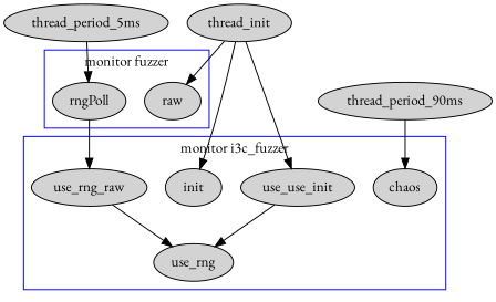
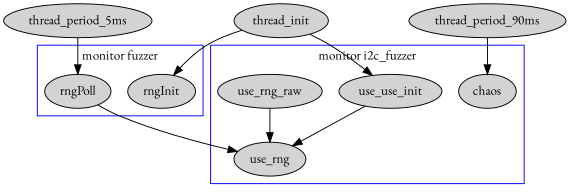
  digraph {
    fontname="EB Garamond"
    node [fontname="EB Garamond" style=filled]
    edge [fontname="EB Garamond"]
    chaos
-   init
    use_rng
    n4 [label=use_use_init]
    use_rng_raw
-   rngInit [label=raw]
+   rngInit
    rngPoll
    n8 [label=thread_period_5ms]
    thread_period_90ms
    thread_init
    subgraph cluster_1 {
      color=blue
-     label="monitor i3c_fuzzer"
+     label="monitor i2c_fuzzer"
      chaos
-     init
      use_rng
      n4
      use_rng_raw
    }
    subgraph cluster_2 {
      color=blue
      label="monitor fuzzer"
      rngInit
      rngPoll
    }
    n4 -> use_rng
    use_rng_raw -> use_rng
-   rngPoll -> use_rng_raw
+   rngPoll -> use_rng
    n8 -> rngPoll
    thread_period_90ms -> chaos
-   thread_init -> init
    thread_init -> n4
    thread_init -> rngInit
  }
